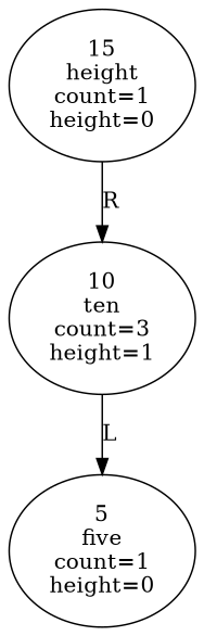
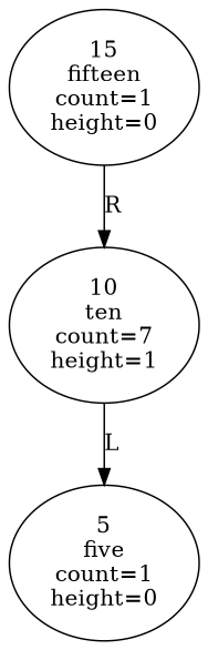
  digraph {
-   n1 [label="10\nten\ncount=3\nheight=1"]
+   n1 [label="10\nten\ncount=7\nheight=1"]
    n2 [label="5\nfive\ncount=1\nheight=0"]
-   n3 [label="15\nheight\ncount=1\nheight=0"]
+   n3 [label="15\nfifteen\ncount=1\nheight=0"]
    n1 -> n2 [label=L taildir=sw]
    n3 -> n1 [label=R taildir=se]
  }
